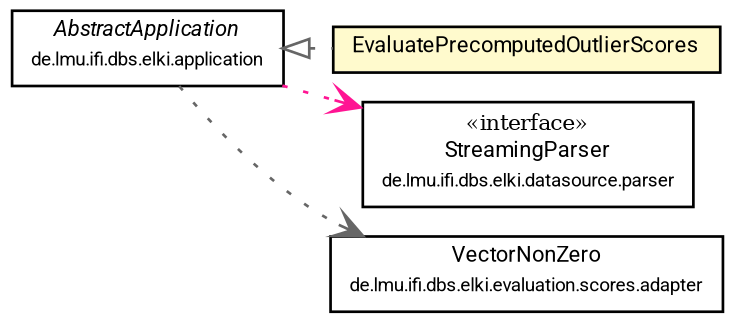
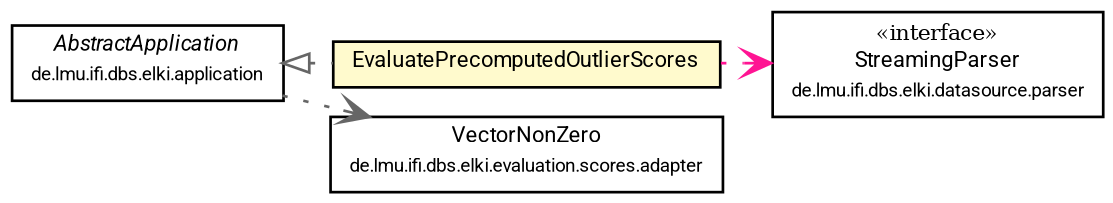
  digraph {
    fontname="DejaVu Serif"
    nodesep=0.15
    rankdir=LR
    ranksep=0.25
    node [fontcolor=black fontname="DejaVu Serif" fontsize=8 margin=0 shape=plaintext]
    edge [arrowhead=open color=gray40 fontname="DejaVu Serif" fontsize=7 labelfontname=Roboto labelfontsize=7 style=dotted weight=1]
    n1 [height=0 label=<<table title="de.lmu.ifi.dbs.elki.application.greedyensemble.EvaluatePrecomputedOutlierScores" border="0" cellborder="1" cellspacing="0" cellpadding="2" bgcolor="lemonChiffon" href="EvaluatePrecomputedOutlierScores.html" target="_parent"> 		<tr><td><table border="0" cellspacing="0" cellpadding="1"> 		<tr><td align="center" balign="center"> <font face="Roboto">EvaluatePrecomputedOutlierScores</font> </td></tr> 		</table></td></tr> 		</table>> width=0]
    n2 [height=0 label=<<table title="de.lmu.ifi.dbs.elki.datasource.parser.StreamingParser" border="0" cellborder="1" cellspacing="0" cellpadding="2" href="../../datasource/parser/StreamingParser.html" target="_parent"> 		<tr><td><table border="0" cellspacing="0" cellpadding="1"> 		<tr><td align="center" balign="center"> &#171;interface&#187; </td></tr> 		<tr><td align="center" balign="center"> <font face="Roboto">StreamingParser</font> </td></tr> 		<tr><td align="center" balign="center"> <font face="Roboto" point-size="7.0">de.lmu.ifi.dbs.elki.datasource.parser</font> </td></tr> 		</table></td></tr> 		</table>> width=0]
    n3 [height=0 label=<<table title="de.lmu.ifi.dbs.elki.evaluation.scores.adapter.VectorNonZero" border="0" cellborder="1" cellspacing="0" cellpadding="2" href="../../evaluation/scores/adapter/VectorNonZero.html" target="_parent"> 		<tr><td><table border="0" cellspacing="0" cellpadding="1"> 		<tr><td align="center" balign="center"> <font face="Roboto">VectorNonZero</font> </td></tr> 		<tr><td align="center" balign="center"> <font face="Roboto" point-size="7.0">de.lmu.ifi.dbs.elki.evaluation.scores.adapter</font> </td></tr> 		</table></td></tr> 		</table>> width=0]
    n4 [height=0 label=<<table title="de.lmu.ifi.dbs.elki.application.AbstractApplication" border="0" cellborder="1" cellspacing="0" cellpadding="2" href="../AbstractApplication.html" target="_parent"> 		<tr><td><table border="0" cellspacing="0" cellpadding="1"> 		<tr><td align="center" balign="center"> <font face="Roboto"><i>AbstractApplication</i></font> </td></tr> 		<tr><td align="center" balign="center"> <font face="Roboto" point-size="7.0">de.lmu.ifi.dbs.elki.application</font> </td></tr> 		</table></td></tr> 		</table>> width=0]
-   n4 -> n2 [color=deeppink]
+   n1 -> n2 [color=deeppink]
    n4 -> n1 [arrowtail=empty dir=back weight=10 arrowhead=""]
    n4 -> n3
  }
